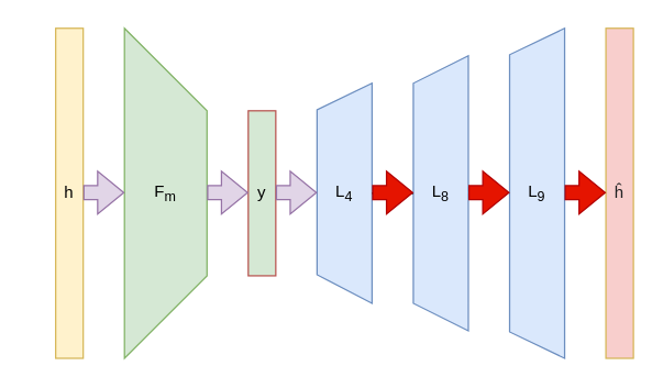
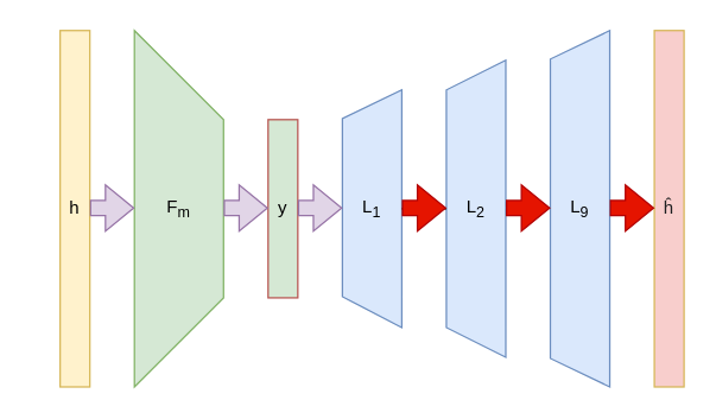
  <mxCell id="0" />
  <mxCell id="1" parent="0" />
  <mxCell id="2" value="" style="verticalLabelPosition=bottom;verticalAlign=top;html=1;shape=mxgraph.basic.polygon;polyCoords=[[0,0],[0,0],[1,0.25],[1,0.75],[0,1],[0,1],[0,0.75],[0,0.25]];polyline=0;fillColor=#d5e8d4;strokeColor=#82b366;" vertex="1" parent="1"><mxGeometry x="90" y="20" width="60" height="240" as="geometry" /></mxCell>
  <mxCell id="3" value="" style="rounded=0;whiteSpace=wrap;html=1;fillColor=#fff2cc;strokeColor=#d6b656;" vertex="1" parent="1"><mxGeometry x="40" y="20" width="20" height="240" as="geometry" /></mxCell>
  <mxCell id="4" value="h" style="text;html=1;align=center;verticalAlign=middle;whiteSpace=wrap;rounded=0;" vertex="1" parent="1"><mxGeometry x="20" y="125" width="60" height="30" as="geometry" /></mxCell>
  <mxCell id="5" value="F&lt;sub&gt;m&lt;/sub&gt;" style="text;html=1;align=center;verticalAlign=middle;whiteSpace=wrap;rounded=0;" vertex="1" parent="1"><mxGeometry x="90" y="125" width="60" height="30" as="geometry" /></mxCell>
  <mxCell id="6" value="y" style="rounded=0;whiteSpace=wrap;html=1;fillColor=#d5e8d4;strokeColor=#b85450;" vertex="1" parent="1"><mxGeometry x="180" y="80" width="20" height="120" as="geometry" /></mxCell>
  <mxCell id="7" value="" style="verticalLabelPosition=bottom;verticalAlign=top;html=1;shape=mxgraph.basic.polygon;polyCoords=[[0,0],[0,0],[1,0.13],[1,0.88],[0,1],[0,1],[0,0.75],[0,0.25]];polyline=0;fillColor=#dae8fc;strokeColor=#6c8ebf;rotation=-180;" vertex="1" parent="1"><mxGeometry x="230" y="60" width="40" height="160" as="geometry" /></mxCell>
  <mxCell id="8" value="" style="verticalLabelPosition=bottom;verticalAlign=top;html=1;shape=mxgraph.basic.polygon;polyCoords=[[0,0],[0,0],[1,0.1],[1,0.9],[0,1],[0,1],[0,0.75],[0,0.25]];polyline=0;fillColor=#dae8fc;strokeColor=#6c8ebf;rotation=-180;" vertex="1" parent="1"><mxGeometry x="300" y="40" width="40" height="200" as="geometry" /></mxCell>
  <mxCell id="9" value="" style="verticalLabelPosition=bottom;verticalAlign=top;html=1;shape=mxgraph.basic.polygon;polyCoords=[[0,0],[0,0],[1,0.08],[1,0.92],[0,1],[0,1],[0,0.75],[0,0.25]];polyline=0;fillColor=#dae8fc;strokeColor=#6c8ebf;rotation=-180;" vertex="1" parent="1"><mxGeometry x="370" y="20" width="40" height="240" as="geometry" /></mxCell>
  <mxCell id="10" value="&lt;span style=&quot;color: rgb(32, 33, 34); font-family: sans-serif; text-align: start;&quot;&gt;&lt;font&gt;ĥ&lt;/font&gt;&lt;/span&gt;" style="rounded=0;whiteSpace=wrap;html=1;fillColor=#f8cecc;strokeColor=#d6b656;" vertex="1" parent="1"><mxGeometry x="440" y="20" width="20" height="240" as="geometry" /></mxCell>
- <mxCell id="11" value="L&lt;sub&gt;4&lt;/sub&gt;" style="text;html=1;align=center;verticalAlign=middle;whiteSpace=wrap;rounded=0;" vertex="1" parent="1"><mxGeometry x="220" y="125" width="60" height="30" as="geometry" /></mxCell>
+ <mxCell id="11" value="L&lt;sub&gt;1&lt;/sub&gt;" style="text;html=1;align=center;verticalAlign=middle;whiteSpace=wrap;rounded=0;" vertex="1" parent="1"><mxGeometry x="220" y="125" width="60" height="30" as="geometry" /></mxCell>
  <mxCell id="12" value="" style="edgeStyle=orthogonalEdgeStyle;rounded=0;orthogonalLoop=1;jettySize=auto;html=1;dashed=1;" edge="1" parent="1" source="13" target="11"><mxGeometry relative="1" as="geometry" /></mxCell>
- <mxCell id="13" value="L&lt;sub&gt;8&lt;/sub&gt;" style="text;html=1;align=center;verticalAlign=middle;whiteSpace=wrap;rounded=0;" vertex="1" parent="1"><mxGeometry x="290" y="125" width="60" height="30" as="geometry" /></mxCell>
+ <mxCell id="13" value="L&lt;sub&gt;2&lt;/sub&gt;" style="text;html=1;align=center;verticalAlign=middle;whiteSpace=wrap;rounded=0;" vertex="1" parent="1"><mxGeometry x="290" y="125" width="60" height="30" as="geometry" /></mxCell>
  <mxCell id="14" value="L&lt;sub&gt;9&lt;/sub&gt;" style="text;html=1;align=center;verticalAlign=middle;whiteSpace=wrap;rounded=0;" vertex="1" parent="1"><mxGeometry x="360" y="125" width="60" height="30" as="geometry" /></mxCell>
  <mxCell id="15" value="" style="shape=flexArrow;endArrow=classic;html=1;rounded=0;fillColor=#e1d5e7;strokeColor=#9673a6;" edge="1" parent="1"><mxGeometry width="50" height="50" relative="1" as="geometry"><mxPoint x="60" y="139.5" as="sourcePoint" /><mxPoint x="90" y="139.5" as="targetPoint" /></mxGeometry></mxCell>
  <mxCell id="16" value="" style="shape=flexArrow;endArrow=classic;html=1;rounded=0;fillColor=#e1d5e7;strokeColor=#9673a6;" edge="1" parent="1"><mxGeometry width="50" height="50" relative="1" as="geometry"><mxPoint x="150" y="139.5" as="sourcePoint" /><mxPoint x="180" y="139.5" as="targetPoint" /></mxGeometry></mxCell>
  <mxCell id="17" value="" style="shape=flexArrow;endArrow=classic;html=1;rounded=0;fillColor=#e1d5e7;strokeColor=#9673a6;" edge="1" parent="1"><mxGeometry width="50" height="50" relative="1" as="geometry"><mxPoint x="200" y="139.5" as="sourcePoint" /><mxPoint x="230" y="139.5" as="targetPoint" /></mxGeometry></mxCell>
  <mxCell id="18" value="" style="shape=flexArrow;endArrow=classic;html=1;rounded=0;fillColor=#e51400;strokeColor=#B20000;" edge="1" parent="1"><mxGeometry width="50" height="50" relative="1" as="geometry"><mxPoint x="270" y="139.5" as="sourcePoint" /><mxPoint x="300" y="139.5" as="targetPoint" /></mxGeometry></mxCell>
  <mxCell id="19" value="" style="shape=flexArrow;endArrow=classic;html=1;rounded=0;fillColor=#e51400;strokeColor=#B20000;" edge="1" parent="1"><mxGeometry width="50" height="50" relative="1" as="geometry"><mxPoint x="340" y="139.5" as="sourcePoint" /><mxPoint x="370" y="139.5" as="targetPoint" /></mxGeometry></mxCell>
  <mxCell id="20" value="" style="shape=flexArrow;endArrow=classic;html=1;rounded=0;fillColor=#e51400;strokeColor=#B20000;" edge="1" parent="1"><mxGeometry width="50" height="50" relative="1" as="geometry"><mxPoint x="410" y="139.5" as="sourcePoint" /><mxPoint x="440" y="139.5" as="targetPoint" /></mxGeometry></mxCell>
